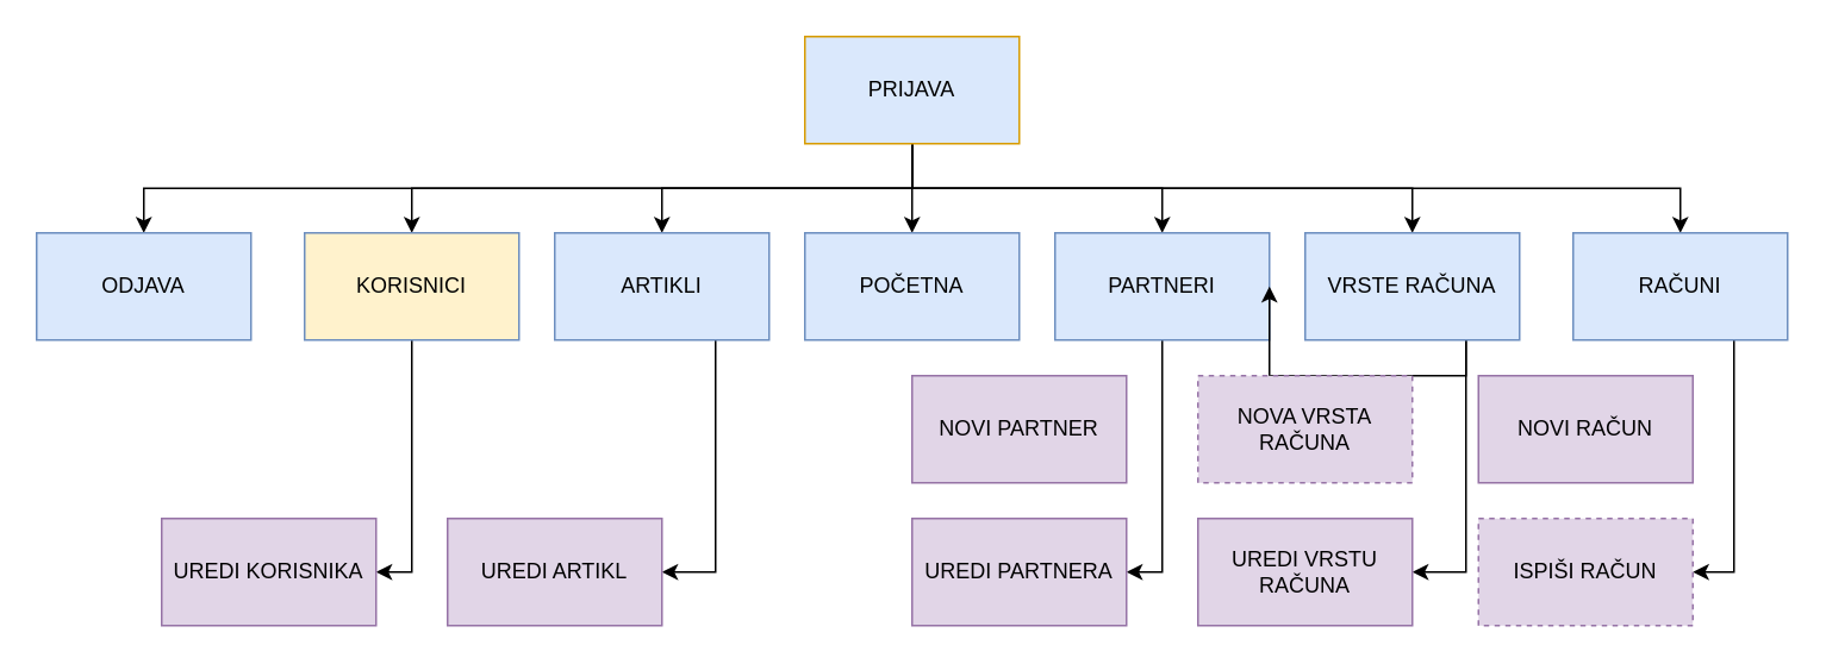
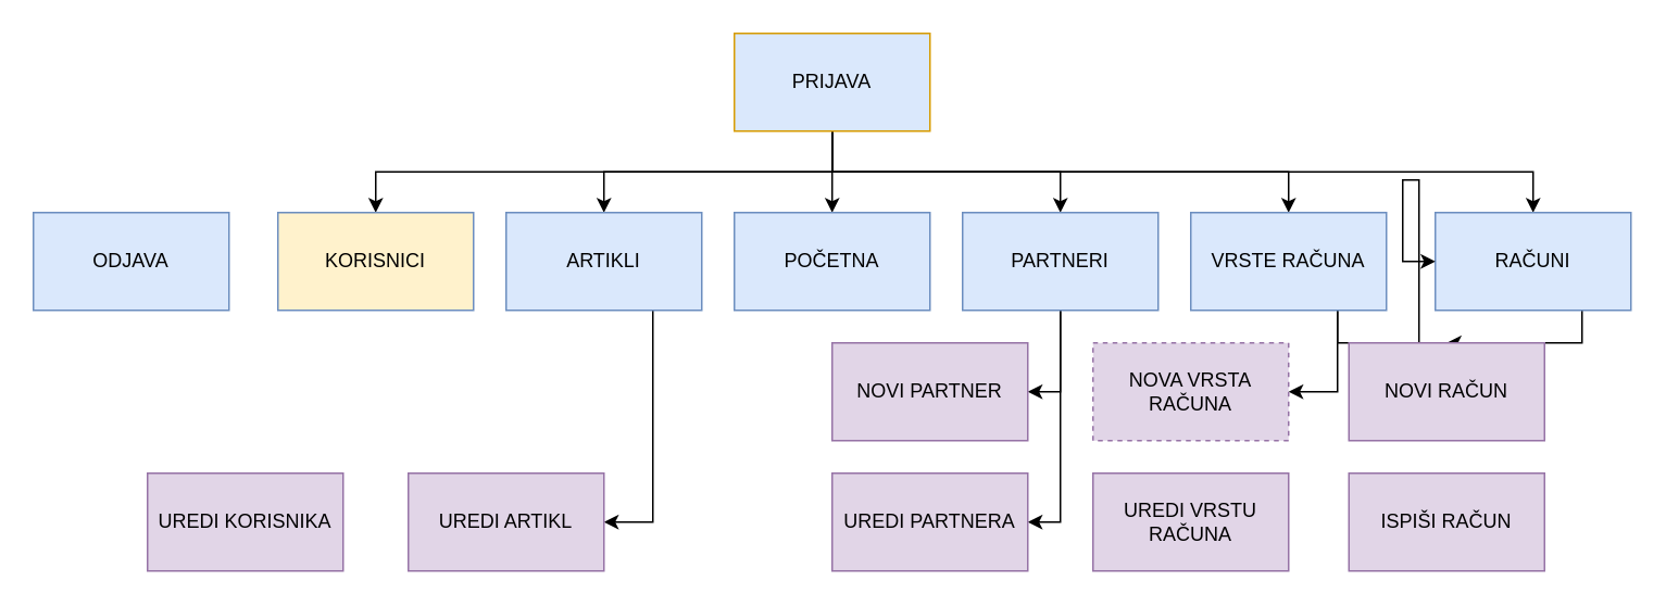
  <mxCell id="0" />
  <mxCell id="1" parent="0" />
  <mxCell id="2" style="edgeStyle=orthogonalEdgeStyle;rounded=0;orthogonalLoop=1;jettySize=auto;html=1;exitX=0.5;exitY=1;exitDx=0;exitDy=0;entryX=0.5;entryY=0;entryDx=0;entryDy=0;" edge="1" parent="1" source="9" target="15"><mxGeometry relative="1" as="geometry" /></mxCell>
  <mxCell id="3" style="edgeStyle=orthogonalEdgeStyle;rounded=0;orthogonalLoop=1;jettySize=auto;html=1;exitX=0.5;exitY=1;exitDx=0;exitDy=0;entryX=0.5;entryY=0;entryDx=0;entryDy=0;" edge="1" parent="1" source="9" target="14"><mxGeometry relative="1" as="geometry" /></mxCell>
  <mxCell id="4" style="edgeStyle=orthogonalEdgeStyle;rounded=0;orthogonalLoop=1;jettySize=auto;html=1;exitX=0.5;exitY=1;exitDx=0;exitDy=0;entryX=0.5;entryY=0;entryDx=0;entryDy=0;" edge="1" parent="1" source="9" target="22"><mxGeometry relative="1" as="geometry" /></mxCell>
- <mxCell id="5" style="edgeStyle=orthogonalEdgeStyle;rounded=0;orthogonalLoop=1;jettySize=auto;html=1;exitX=0.5;exitY=1;exitDx=0;exitDy=0;entryX=0.5;entryY=0;entryDx=0;entryDy=0;" edge="1" parent="1" source="9" target="23"><mxGeometry relative="1" as="geometry" /></mxCell>
  <mxCell id="6" style="edgeStyle=orthogonalEdgeStyle;rounded=0;orthogonalLoop=1;jettySize=auto;html=1;exitX=0.5;exitY=1;exitDx=0;exitDy=0;" edge="1" parent="1" source="9" target="12"><mxGeometry relative="1" as="geometry" /></mxCell>
  <mxCell id="7" style="edgeStyle=orthogonalEdgeStyle;rounded=0;orthogonalLoop=1;jettySize=auto;html=1;exitX=0.5;exitY=1;exitDx=0;exitDy=0;entryX=0.5;entryY=0;entryDx=0;entryDy=0;" edge="1" parent="1" source="9" target="20"><mxGeometry relative="1" as="geometry" /></mxCell>
  <mxCell id="8" style="edgeStyle=orthogonalEdgeStyle;rounded=0;orthogonalLoop=1;jettySize=auto;html=1;exitX=0.5;exitY=1;exitDx=0;exitDy=0;entryX=0.5;entryY=0;entryDx=0;entryDy=0;" edge="1" parent="1" source="9" target="17"><mxGeometry relative="1" as="geometry" /></mxCell>
  <mxCell id="9" value="PRIJAVA" style="rounded=0;whiteSpace=wrap;html=1;fillColor=#dae8fc;strokeColor=#d79b00;" vertex="1" parent="1"><mxGeometry x="450" y="20" width="120" height="60" as="geometry" /></mxCell>
+ <mxCell id="10" style="edgeStyle=orthogonalEdgeStyle;rounded=0;orthogonalLoop=1;jettySize=auto;html=1;exitX=0.5;exitY=1;exitDx=0;exitDy=0;entryX=1;entryY=0.5;entryDx=0;entryDy=0;" edge="1" parent="1" source="12" target="27"><mxGeometry relative="1" as="geometry" /></mxCell>
  <mxCell id="11" style="edgeStyle=orthogonalEdgeStyle;rounded=0;orthogonalLoop=1;jettySize=auto;html=1;exitX=0.5;exitY=1;exitDx=0;exitDy=0;entryX=1;entryY=0.5;entryDx=0;entryDy=0;" edge="1" parent="1" source="12" target="26"><mxGeometry relative="1" as="geometry" /></mxCell>
  <mxCell id="12" value="PARTNERI" style="rounded=0;whiteSpace=wrap;html=1;fillColor=#dae8fc;strokeColor=#6c8ebf;" vertex="1" parent="1"><mxGeometry x="590" y="130" width="120" height="60" as="geometry" /></mxCell>
  <mxCell id="13" style="edgeStyle=orthogonalEdgeStyle;rounded=0;orthogonalLoop=1;jettySize=auto;html=1;exitX=0.75;exitY=1;exitDx=0;exitDy=0;entryX=1;entryY=0.5;entryDx=0;entryDy=0;" edge="1" parent="1" source="14" target="25"><mxGeometry relative="1" as="geometry" /></mxCell>
  <mxCell id="14" value="ARTIKLI" style="rounded=0;whiteSpace=wrap;html=1;fillColor=#dae8fc;strokeColor=#6c8ebf;" vertex="1" parent="1"><mxGeometry x="310" y="130" width="120" height="60" as="geometry" /></mxCell>
  <mxCell id="15" value="POČETNA" style="rounded=0;whiteSpace=wrap;html=1;fillColor=#dae8fc;strokeColor=#6c8ebf;" vertex="1" parent="1"><mxGeometry x="450" y="130" width="120" height="60" as="geometry" /></mxCell>
- <mxCell id="16" style="edgeStyle=orthogonalEdgeStyle;rounded=0;orthogonalLoop=1;jettySize=auto;html=1;exitX=0.75;exitY=1;exitDx=0;exitDy=0;entryX=1;entryY=0.5;entryDx=0;entryDy=0;" edge="1" parent="1" source="17" target="30"><mxGeometry relative="1" as="geometry" /></mxCell>
+ <mxCell id="16" style="edgeStyle=orthogonalEdgeStyle;rounded=0;orthogonalLoop=1;jettySize=auto;html=1;exitX=0.75;exitY=1;exitDx=0;exitDy=0;" edge="1" parent="1" source="17" target="31"><mxGeometry relative="1" as="geometry" /></mxCell>
  <mxCell id="17" value="RAČUNI" style="rounded=0;whiteSpace=wrap;html=1;fillColor=#dae8fc;strokeColor=#6c8ebf;" vertex="1" parent="1"><mxGeometry x="880" y="130" width="120" height="60" as="geometry" /></mxCell>
- <mxCell id="18" style="edgeStyle=orthogonalEdgeStyle;rounded=0;orthogonalLoop=1;jettySize=auto;html=1;exitX=0.75;exitY=1;exitDx=0;exitDy=0;" edge="1" parent="1" source="20" target="12"><mxGeometry relative="1" as="geometry" /></mxCell>
- <mxCell id="19" style="edgeStyle=orthogonalEdgeStyle;rounded=0;orthogonalLoop=1;jettySize=auto;html=1;exitX=0.75;exitY=1;exitDx=0;exitDy=0;entryX=1;entryY=0.5;entryDx=0;entryDy=0;" edge="1" parent="1" source="20" target="28"><mxGeometry relative="1" as="geometry" /></mxCell>
+ <mxCell id="18" style="edgeStyle=orthogonalEdgeStyle;rounded=0;orthogonalLoop=1;jettySize=auto;html=1;exitX=0.75;exitY=1;exitDx=0;exitDy=0;entryX=1;entryY=0.5;entryDx=0;entryDy=0;" edge="1" parent="1" source="20" target="29"><mxGeometry relative="1" as="geometry" /></mxCell>
+ <mxCell id="19" style="edgeStyle=orthogonalEdgeStyle;rounded=0;orthogonalLoop=1;jettySize=auto;html=1;exitX=0.75;exitY=1;exitDx=0;exitDy=0;" edge="1" parent="1" source="20" target="17"><mxGeometry relative="1" as="geometry" /></mxCell>
  <mxCell id="20" value="VRSTE RAČUNA" style="rounded=0;whiteSpace=wrap;html=1;fillColor=#dae8fc;strokeColor=#6c8ebf;" vertex="1" parent="1"><mxGeometry x="730" y="130" width="120" height="60" as="geometry" /></mxCell>
- <mxCell id="21" style="edgeStyle=orthogonalEdgeStyle;rounded=0;orthogonalLoop=1;jettySize=auto;html=1;exitX=0.5;exitY=1;exitDx=0;exitDy=0;entryX=1;entryY=0.5;entryDx=0;entryDy=0;" edge="1" parent="1" source="22" target="24"><mxGeometry relative="1" as="geometry" /></mxCell>
  <mxCell id="22" value="KORISNICI" style="rounded=0;whiteSpace=wrap;html=1;fillColor=#fff2cc;strokeColor=#6c8ebf;" vertex="1" parent="1"><mxGeometry x="170" y="130" width="120" height="60" as="geometry" /></mxCell>
  <mxCell id="23" value="ODJAVA" style="rounded=0;whiteSpace=wrap;html=1;fillColor=#dae8fc;strokeColor=#6c8ebf;" vertex="1" parent="1"><mxGeometry x="20" y="130" width="120" height="60" as="geometry" /></mxCell>
  <mxCell id="24" value="UREDI KORISNIKA" style="rounded=0;whiteSpace=wrap;html=1;fillColor=#e1d5e7;strokeColor=#9673a6;" vertex="1" parent="1"><mxGeometry x="90" y="290" width="120" height="60" as="geometry" /></mxCell>
  <mxCell id="25" value="UREDI ARTIKL" style="rounded=0;whiteSpace=wrap;html=1;fillColor=#e1d5e7;strokeColor=#9673a6;" vertex="1" parent="1"><mxGeometry x="250" y="290" width="120" height="60" as="geometry" /></mxCell>
  <mxCell id="26" value="UREDI PARTNERA" style="rounded=0;whiteSpace=wrap;html=1;fillColor=#e1d5e7;strokeColor=#9673a6;" vertex="1" parent="1"><mxGeometry x="510" y="290" width="120" height="60" as="geometry" /></mxCell>
  <mxCell id="27" value="NOVI PARTNER" style="rounded=0;whiteSpace=wrap;html=1;fillColor=#e1d5e7;strokeColor=#9673a6;" vertex="1" parent="1"><mxGeometry x="510" y="210" width="120" height="60" as="geometry" /></mxCell>
  <mxCell id="28" value="UREDI VRSTU RAČUNA" style="rounded=0;whiteSpace=wrap;html=1;fillColor=#e1d5e7;strokeColor=#9673a6;" vertex="1" parent="1"><mxGeometry x="670" y="290" width="120" height="60" as="geometry" /></mxCell>
  <mxCell id="29" value="NOVA VRSTA RAČUNA" style="rounded=0;whiteSpace=wrap;html=1;fillColor=#e1d5e7;strokeColor=#9673a6;dashed=1;" vertex="1" parent="1"><mxGeometry x="670" y="210" width="120" height="60" as="geometry" /></mxCell>
- <mxCell id="30" value="ISPIŠI RAČUN" style="rounded=0;whiteSpace=wrap;html=1;fillColor=#e1d5e7;strokeColor=#9673a6;dashed=1;" vertex="1" parent="1"><mxGeometry x="827" y="290" width="120" height="60" as="geometry" /></mxCell>
+ <mxCell id="30" value="ISPIŠI RAČUN" style="rounded=0;whiteSpace=wrap;html=1;fillColor=#e1d5e7;strokeColor=#9673a6;" vertex="1" parent="1"><mxGeometry x="827" y="290" width="120" height="60" as="geometry" /></mxCell>
  <mxCell id="31" value="NOVI RAČUN" style="rounded=0;whiteSpace=wrap;html=1;fillColor=#e1d5e7;strokeColor=#9673a6;" vertex="1" parent="1"><mxGeometry x="827" y="210" width="120" height="60" as="geometry" /></mxCell>
